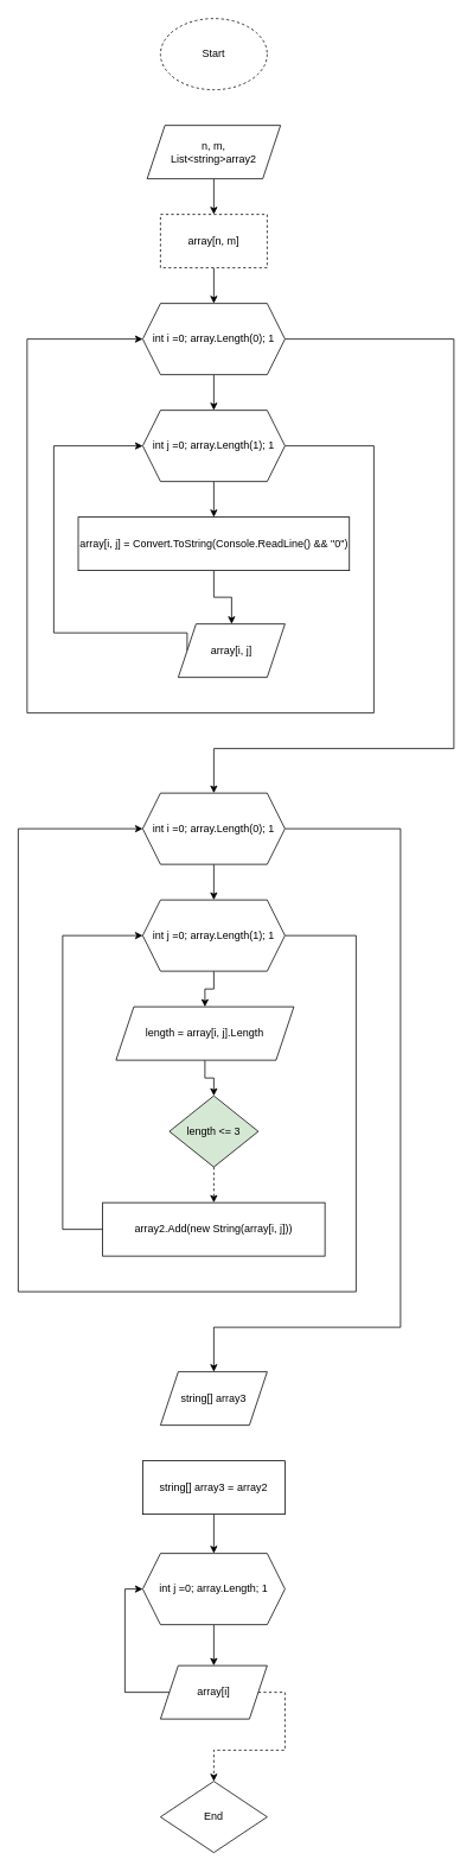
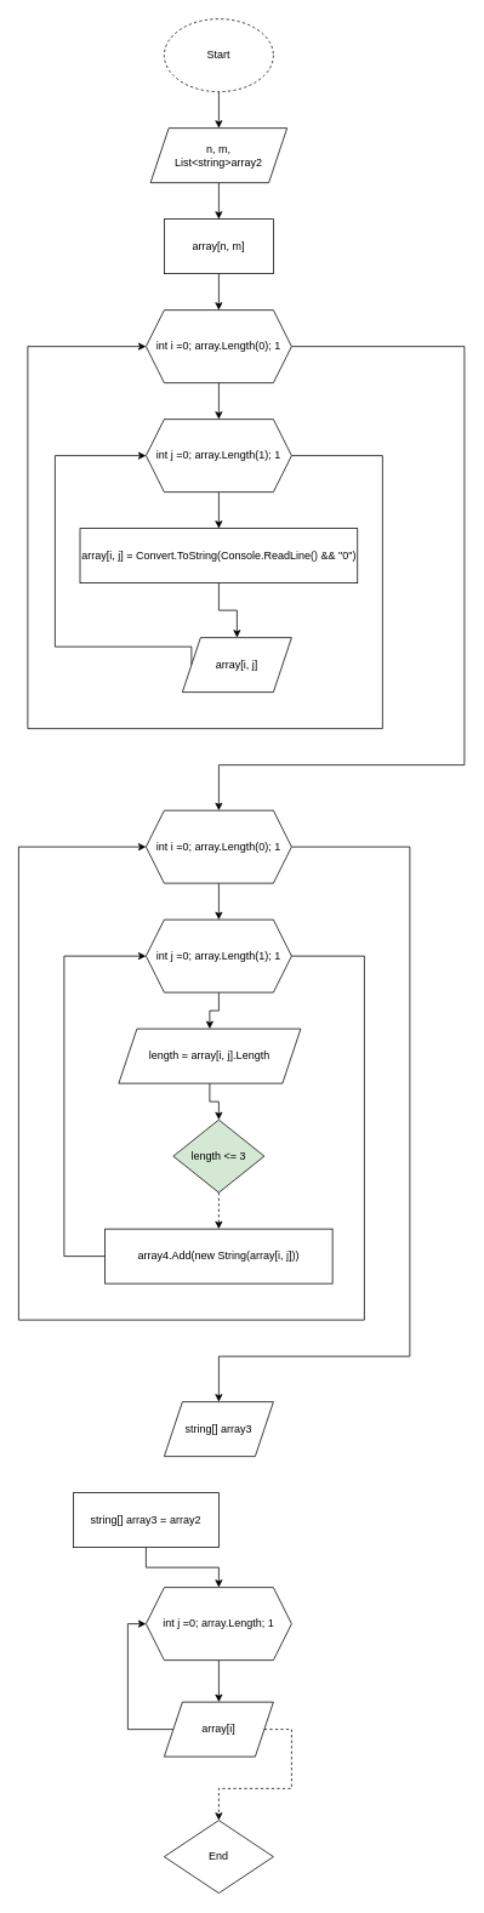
  <mxCell id="0" />
  <mxCell id="1" parent="0" />
+ <mxCell id="2" style="edgeStyle=orthogonalEdgeStyle;rounded=0;orthogonalLoop=1;jettySize=auto;html=1;exitX=0.5;exitY=1;exitDx=0;exitDy=0;entryX=0.5;entryY=0;entryDx=0;entryDy=0;" edge="1" parent="1" source="3" target="5"><mxGeometry relative="1" as="geometry" /></mxCell>
  <mxCell id="3" value="Start" style="ellipse;whiteSpace=wrap;html=1;dashed=1;" vertex="1" parent="1"><mxGeometry x="180" y="20" width="120" height="80" as="geometry" /></mxCell>
  <mxCell id="4" style="edgeStyle=orthogonalEdgeStyle;rounded=0;orthogonalLoop=1;jettySize=auto;html=1;exitX=0.5;exitY=1;exitDx=0;exitDy=0;entryX=0.5;entryY=0;entryDx=0;entryDy=0;" edge="1" parent="1" source="5" target="7"><mxGeometry relative="1" as="geometry" /></mxCell>
  <mxCell id="5" value="n, m,&lt;br&gt;List&amp;lt;string&amp;gt;array2" style="shape=parallelogram;perimeter=parallelogramPerimeter;whiteSpace=wrap;html=1;fixedSize=1;" vertex="1" parent="1"><mxGeometry x="165" y="140" width="150" height="60" as="geometry" /></mxCell>
  <mxCell id="6" style="edgeStyle=orthogonalEdgeStyle;rounded=0;orthogonalLoop=1;jettySize=auto;html=1;exitX=0.5;exitY=1;exitDx=0;exitDy=0;entryX=0.5;entryY=0;entryDx=0;entryDy=0;" edge="1" parent="1" source="7" target="10"><mxGeometry relative="1" as="geometry" /></mxCell>
- <mxCell id="7" value="array[n, m]" style="rounded=0;whiteSpace=wrap;html=1;dashed=1;" vertex="1" parent="1"><mxGeometry x="180" y="240" width="120" height="60" as="geometry" /></mxCell>
+ <mxCell id="7" value="array[n, m]" style="rounded=0;whiteSpace=wrap;html=1;" vertex="1" parent="1"><mxGeometry x="180" y="240" width="120" height="60" as="geometry" /></mxCell>
  <mxCell id="8" style="edgeStyle=orthogonalEdgeStyle;rounded=0;orthogonalLoop=1;jettySize=auto;html=1;exitX=0.5;exitY=1;exitDx=0;exitDy=0;entryX=0.5;entryY=0;entryDx=0;entryDy=0;" edge="1" parent="1" source="10" target="13"><mxGeometry relative="1" as="geometry" /></mxCell>
  <mxCell id="9" style="edgeStyle=orthogonalEdgeStyle;rounded=0;orthogonalLoop=1;jettySize=auto;html=1;exitX=1;exitY=0.5;exitDx=0;exitDy=0;fontFamily=Helvetica;fontSize=12;entryX=0.5;entryY=0;entryDx=0;entryDy=0;" edge="1" parent="1" source="10" target="26"><mxGeometry relative="1" as="geometry"><mxPoint x="240" y="860" as="targetPoint" /><Array as="points"><mxPoint x="510" y="380" /><mxPoint x="510" y="840" /><mxPoint x="240" y="840" /></Array></mxGeometry></mxCell>
  <mxCell id="10" value="int i =0; array.Length(0); 1" style="shape=hexagon;perimeter=hexagonPerimeter2;whiteSpace=wrap;html=1;fixedSize=1;" vertex="1" parent="1"><mxGeometry x="160" y="340" width="160" height="80" as="geometry" /></mxCell>
  <mxCell id="11" style="edgeStyle=orthogonalEdgeStyle;rounded=0;orthogonalLoop=1;jettySize=auto;html=1;exitX=0.5;exitY=1;exitDx=0;exitDy=0;fontFamily=Helvetica;fontSize=12;" edge="1" parent="1" source="13" target="16"><mxGeometry relative="1" as="geometry" /></mxCell>
  <mxCell id="12" style="edgeStyle=orthogonalEdgeStyle;rounded=0;orthogonalLoop=1;jettySize=auto;html=1;exitX=1;exitY=0.5;exitDx=0;exitDy=0;entryX=0;entryY=0.5;entryDx=0;entryDy=0;fontFamily=Helvetica;fontSize=12;" edge="1" parent="1" source="13" target="10"><mxGeometry relative="1" as="geometry"><Array as="points"><mxPoint x="420" y="500" /><mxPoint x="420" y="800" /><mxPoint x="30" y="800" /><mxPoint x="30" y="380" /></Array></mxGeometry></mxCell>
  <mxCell id="13" value="int j =0; array.Length(1); 1" style="shape=hexagon;perimeter=hexagonPerimeter2;whiteSpace=wrap;html=1;fixedSize=1;" vertex="1" parent="1"><mxGeometry x="160" y="460" width="160" height="80" as="geometry" /></mxCell>
  <mxCell id="14" style="edgeStyle=orthogonalEdgeStyle;rounded=0;orthogonalLoop=1;jettySize=auto;html=1;exitX=0;exitY=0.5;exitDx=0;exitDy=0;entryX=0;entryY=0.5;entryDx=0;entryDy=0;fontFamily=Helvetica;fontSize=12;" edge="1" parent="1" source="17" target="13"><mxGeometry relative="1" as="geometry"><Array as="points"><mxPoint x="60" y="710" /><mxPoint x="60" y="500" /></Array></mxGeometry></mxCell>
  <mxCell id="15" style="edgeStyle=orthogonalEdgeStyle;rounded=0;orthogonalLoop=1;jettySize=auto;html=1;exitX=0.5;exitY=1;exitDx=0;exitDy=0;entryX=0.5;entryY=0;entryDx=0;entryDy=0;fontFamily=Helvetica;fontSize=12;" edge="1" parent="1" source="16" target="17"><mxGeometry relative="1" as="geometry" /></mxCell>
  <mxCell id="16" value="array[i, j] = Convert.ToString(Console.ReadLine() &amp;amp;&amp;amp; &quot;0&quot;)" style="rounded=0;whiteSpace=wrap;html=1;" vertex="1" parent="1"><mxGeometry x="87.5" y="580" width="305" height="60" as="geometry" /></mxCell>
  <mxCell id="17" value="array[i, j]" style="shape=parallelogram;perimeter=parallelogramPerimeter;whiteSpace=wrap;html=1;fixedSize=1;fontFamily=Helvetica;fontSize=12;" vertex="1" parent="1"><mxGeometry x="200" y="700" width="120" height="60" as="geometry" /></mxCell>
  <mxCell id="18" style="edgeStyle=orthogonalEdgeStyle;rounded=0;orthogonalLoop=1;jettySize=auto;html=1;exitX=0.5;exitY=1;exitDx=0;exitDy=0;entryX=0.5;entryY=0;entryDx=0;entryDy=0;fontFamily=Helvetica;fontSize=12;" edge="1" parent="1" source="19" target="21"><mxGeometry relative="1" as="geometry" /></mxCell>
  <mxCell id="19" value="length = array[i, j].Length" style="shape=parallelogram;perimeter=parallelogramPerimeter;whiteSpace=wrap;html=1;fixedSize=1;fontFamily=Helvetica;fontSize=12;" vertex="1" parent="1"><mxGeometry x="130" y="1130" width="200" height="60" as="geometry" /></mxCell>
  <mxCell id="20" style="edgeStyle=orthogonalEdgeStyle;rounded=0;orthogonalLoop=1;jettySize=auto;html=1;exitX=0.5;exitY=1;exitDx=0;exitDy=0;entryX=0.5;entryY=0;entryDx=0;entryDy=0;fontFamily=Helvetica;fontSize=12;dashed=1;" edge="1" parent="1" source="21" target="23"><mxGeometry relative="1" as="geometry" /></mxCell>
  <mxCell id="21" value="length &amp;lt;= 3" style="rhombus;whiteSpace=wrap;html=1;fontFamily=Helvetica;fontSize=12;fillColor=#d5e8d4;" vertex="1" parent="1"><mxGeometry x="190" y="1230" width="100" height="80" as="geometry" /></mxCell>
  <mxCell id="22" style="edgeStyle=orthogonalEdgeStyle;rounded=0;orthogonalLoop=1;jettySize=auto;html=1;exitX=0;exitY=0.5;exitDx=0;exitDy=0;entryX=0;entryY=0.5;entryDx=0;entryDy=0;fontFamily=Helvetica;fontSize=12;" edge="1" parent="1" source="23" target="29"><mxGeometry relative="1" as="geometry"><Array as="points"><mxPoint x="70" y="1380" /><mxPoint x="70" y="1050" /></Array></mxGeometry></mxCell>
- <mxCell id="23" value="array2.Add(new String(array[i, j]))" style="rounded=0;whiteSpace=wrap;html=1;fontFamily=Helvetica;fontSize=12;" vertex="1" parent="1"><mxGeometry x="115" y="1350" width="250" height="60" as="geometry" /></mxCell>
+ <mxCell id="23" value="array4.Add(new String(array[i, j]))" style="rounded=0;whiteSpace=wrap;html=1;fontFamily=Helvetica;fontSize=12;" vertex="1" parent="1"><mxGeometry x="115" y="1350" width="250" height="60" as="geometry" /></mxCell>
  <mxCell id="24" style="edgeStyle=orthogonalEdgeStyle;rounded=0;orthogonalLoop=1;jettySize=auto;html=1;exitX=0.5;exitY=1;exitDx=0;exitDy=0;entryX=0.5;entryY=0;entryDx=0;entryDy=0;fontFamily=Helvetica;fontSize=12;" edge="1" parent="1" source="26" target="29"><mxGeometry relative="1" as="geometry" /></mxCell>
  <mxCell id="25" style="edgeStyle=orthogonalEdgeStyle;rounded=0;orthogonalLoop=1;jettySize=auto;html=1;exitX=1;exitY=0.5;exitDx=0;exitDy=0;entryX=0.5;entryY=0;entryDx=0;entryDy=0;fontFamily=Helvetica;fontSize=12;" edge="1" parent="1" source="26" target="30"><mxGeometry relative="1" as="geometry"><Array as="points"><mxPoint x="450" y="930" /><mxPoint x="450" y="1490" /><mxPoint x="240" y="1490" /></Array></mxGeometry></mxCell>
  <mxCell id="26" value="int i =0; array.Length(0); 1" style="shape=hexagon;perimeter=hexagonPerimeter2;whiteSpace=wrap;html=1;fixedSize=1;" vertex="1" parent="1"><mxGeometry x="160" y="890" width="160" height="80" as="geometry" /></mxCell>
  <mxCell id="27" style="edgeStyle=orthogonalEdgeStyle;rounded=0;orthogonalLoop=1;jettySize=auto;html=1;exitX=0.5;exitY=1;exitDx=0;exitDy=0;fontFamily=Helvetica;fontSize=12;" edge="1" parent="1" source="29" target="19"><mxGeometry relative="1" as="geometry" /></mxCell>
  <mxCell id="28" style="edgeStyle=orthogonalEdgeStyle;rounded=0;orthogonalLoop=1;jettySize=auto;html=1;exitX=1;exitY=0.5;exitDx=0;exitDy=0;entryX=0;entryY=0.5;entryDx=0;entryDy=0;fontFamily=Helvetica;fontSize=12;" edge="1" parent="1" source="29" target="26"><mxGeometry relative="1" as="geometry"><Array as="points"><mxPoint x="400" y="1050" /><mxPoint x="400" y="1450" /><mxPoint x="20" y="1450" /><mxPoint x="20" y="930" /></Array></mxGeometry></mxCell>
  <mxCell id="29" value="int j =0; array.Length(1); 1" style="shape=hexagon;perimeter=hexagonPerimeter2;whiteSpace=wrap;html=1;fixedSize=1;" vertex="1" parent="1"><mxGeometry x="160" y="1010" width="160" height="80" as="geometry" /></mxCell>
  <mxCell id="30" value="string[] array3" style="shape=parallelogram;perimeter=parallelogramPerimeter;whiteSpace=wrap;html=1;fixedSize=1;fontFamily=Helvetica;fontSize=12;" vertex="1" parent="1"><mxGeometry x="180" y="1540" width="120" height="60" as="geometry" /></mxCell>
  <mxCell id="31" style="edgeStyle=orthogonalEdgeStyle;rounded=0;orthogonalLoop=1;jettySize=auto;html=1;exitX=0.5;exitY=1;exitDx=0;exitDy=0;fontFamily=Helvetica;fontSize=12;" edge="1" parent="1" source="32" target="34"><mxGeometry relative="1" as="geometry" /></mxCell>
- <mxCell id="32" value="string[] array3 = array2" style="rounded=0;whiteSpace=wrap;html=1;fontFamily=Helvetica;fontSize=12;" vertex="1" parent="1"><mxGeometry x="160" y="1640" width="160" height="60" as="geometry" /></mxCell>
+ <mxCell id="32" value="string[] array3 = array2" style="rounded=0;whiteSpace=wrap;html=1;fontFamily=Helvetica;fontSize=12;" vertex="1" parent="1"><mxGeometry x="80" y="1640" width="160" height="60" as="geometry" /></mxCell>
  <mxCell id="33" style="edgeStyle=orthogonalEdgeStyle;rounded=0;orthogonalLoop=1;jettySize=auto;html=1;exitX=0.5;exitY=1;exitDx=0;exitDy=0;fontFamily=Helvetica;fontSize=12;" edge="1" parent="1" source="34" target="37"><mxGeometry relative="1" as="geometry" /></mxCell>
  <mxCell id="34" value="int j =0; array.Length; 1" style="shape=hexagon;perimeter=hexagonPerimeter2;whiteSpace=wrap;html=1;fixedSize=1;" vertex="1" parent="1"><mxGeometry x="160" y="1744" width="160" height="80" as="geometry" /></mxCell>
  <mxCell id="35" style="edgeStyle=orthogonalEdgeStyle;rounded=0;orthogonalLoop=1;jettySize=auto;html=1;exitX=0;exitY=0.5;exitDx=0;exitDy=0;entryX=0;entryY=0.5;entryDx=0;entryDy=0;fontFamily=Helvetica;fontSize=12;" edge="1" parent="1" source="37" target="34"><mxGeometry relative="1" as="geometry"><Array as="points"><mxPoint x="140" y="1900" /><mxPoint x="140" y="1784" /></Array></mxGeometry></mxCell>
  <mxCell id="36" style="edgeStyle=orthogonalEdgeStyle;rounded=0;orthogonalLoop=1;jettySize=auto;html=1;exitX=1;exitY=0.5;exitDx=0;exitDy=0;entryX=0.5;entryY=0;entryDx=0;entryDy=0;fontFamily=Helvetica;fontSize=12;dashed=1;" edge="1" parent="1" source="37" target="38"><mxGeometry relative="1" as="geometry"><Array as="points"><mxPoint x="320" y="1900" /><mxPoint x="320" y="1965" /><mxPoint x="240" y="1965" /></Array></mxGeometry></mxCell>
  <mxCell id="37" value="array[i]" style="shape=parallelogram;perimeter=parallelogramPerimeter;whiteSpace=wrap;html=1;fixedSize=1;fontFamily=Helvetica;fontSize=12;" vertex="1" parent="1"><mxGeometry x="180" y="1870" width="120" height="60" as="geometry" /></mxCell>
  <mxCell id="38" value="End" style="rhombus;whiteSpace=wrap;html=1;fontFamily=Helvetica;fontSize=12;" vertex="1" parent="1"><mxGeometry x="180" y="2000" width="120" height="80" as="geometry" /></mxCell>
